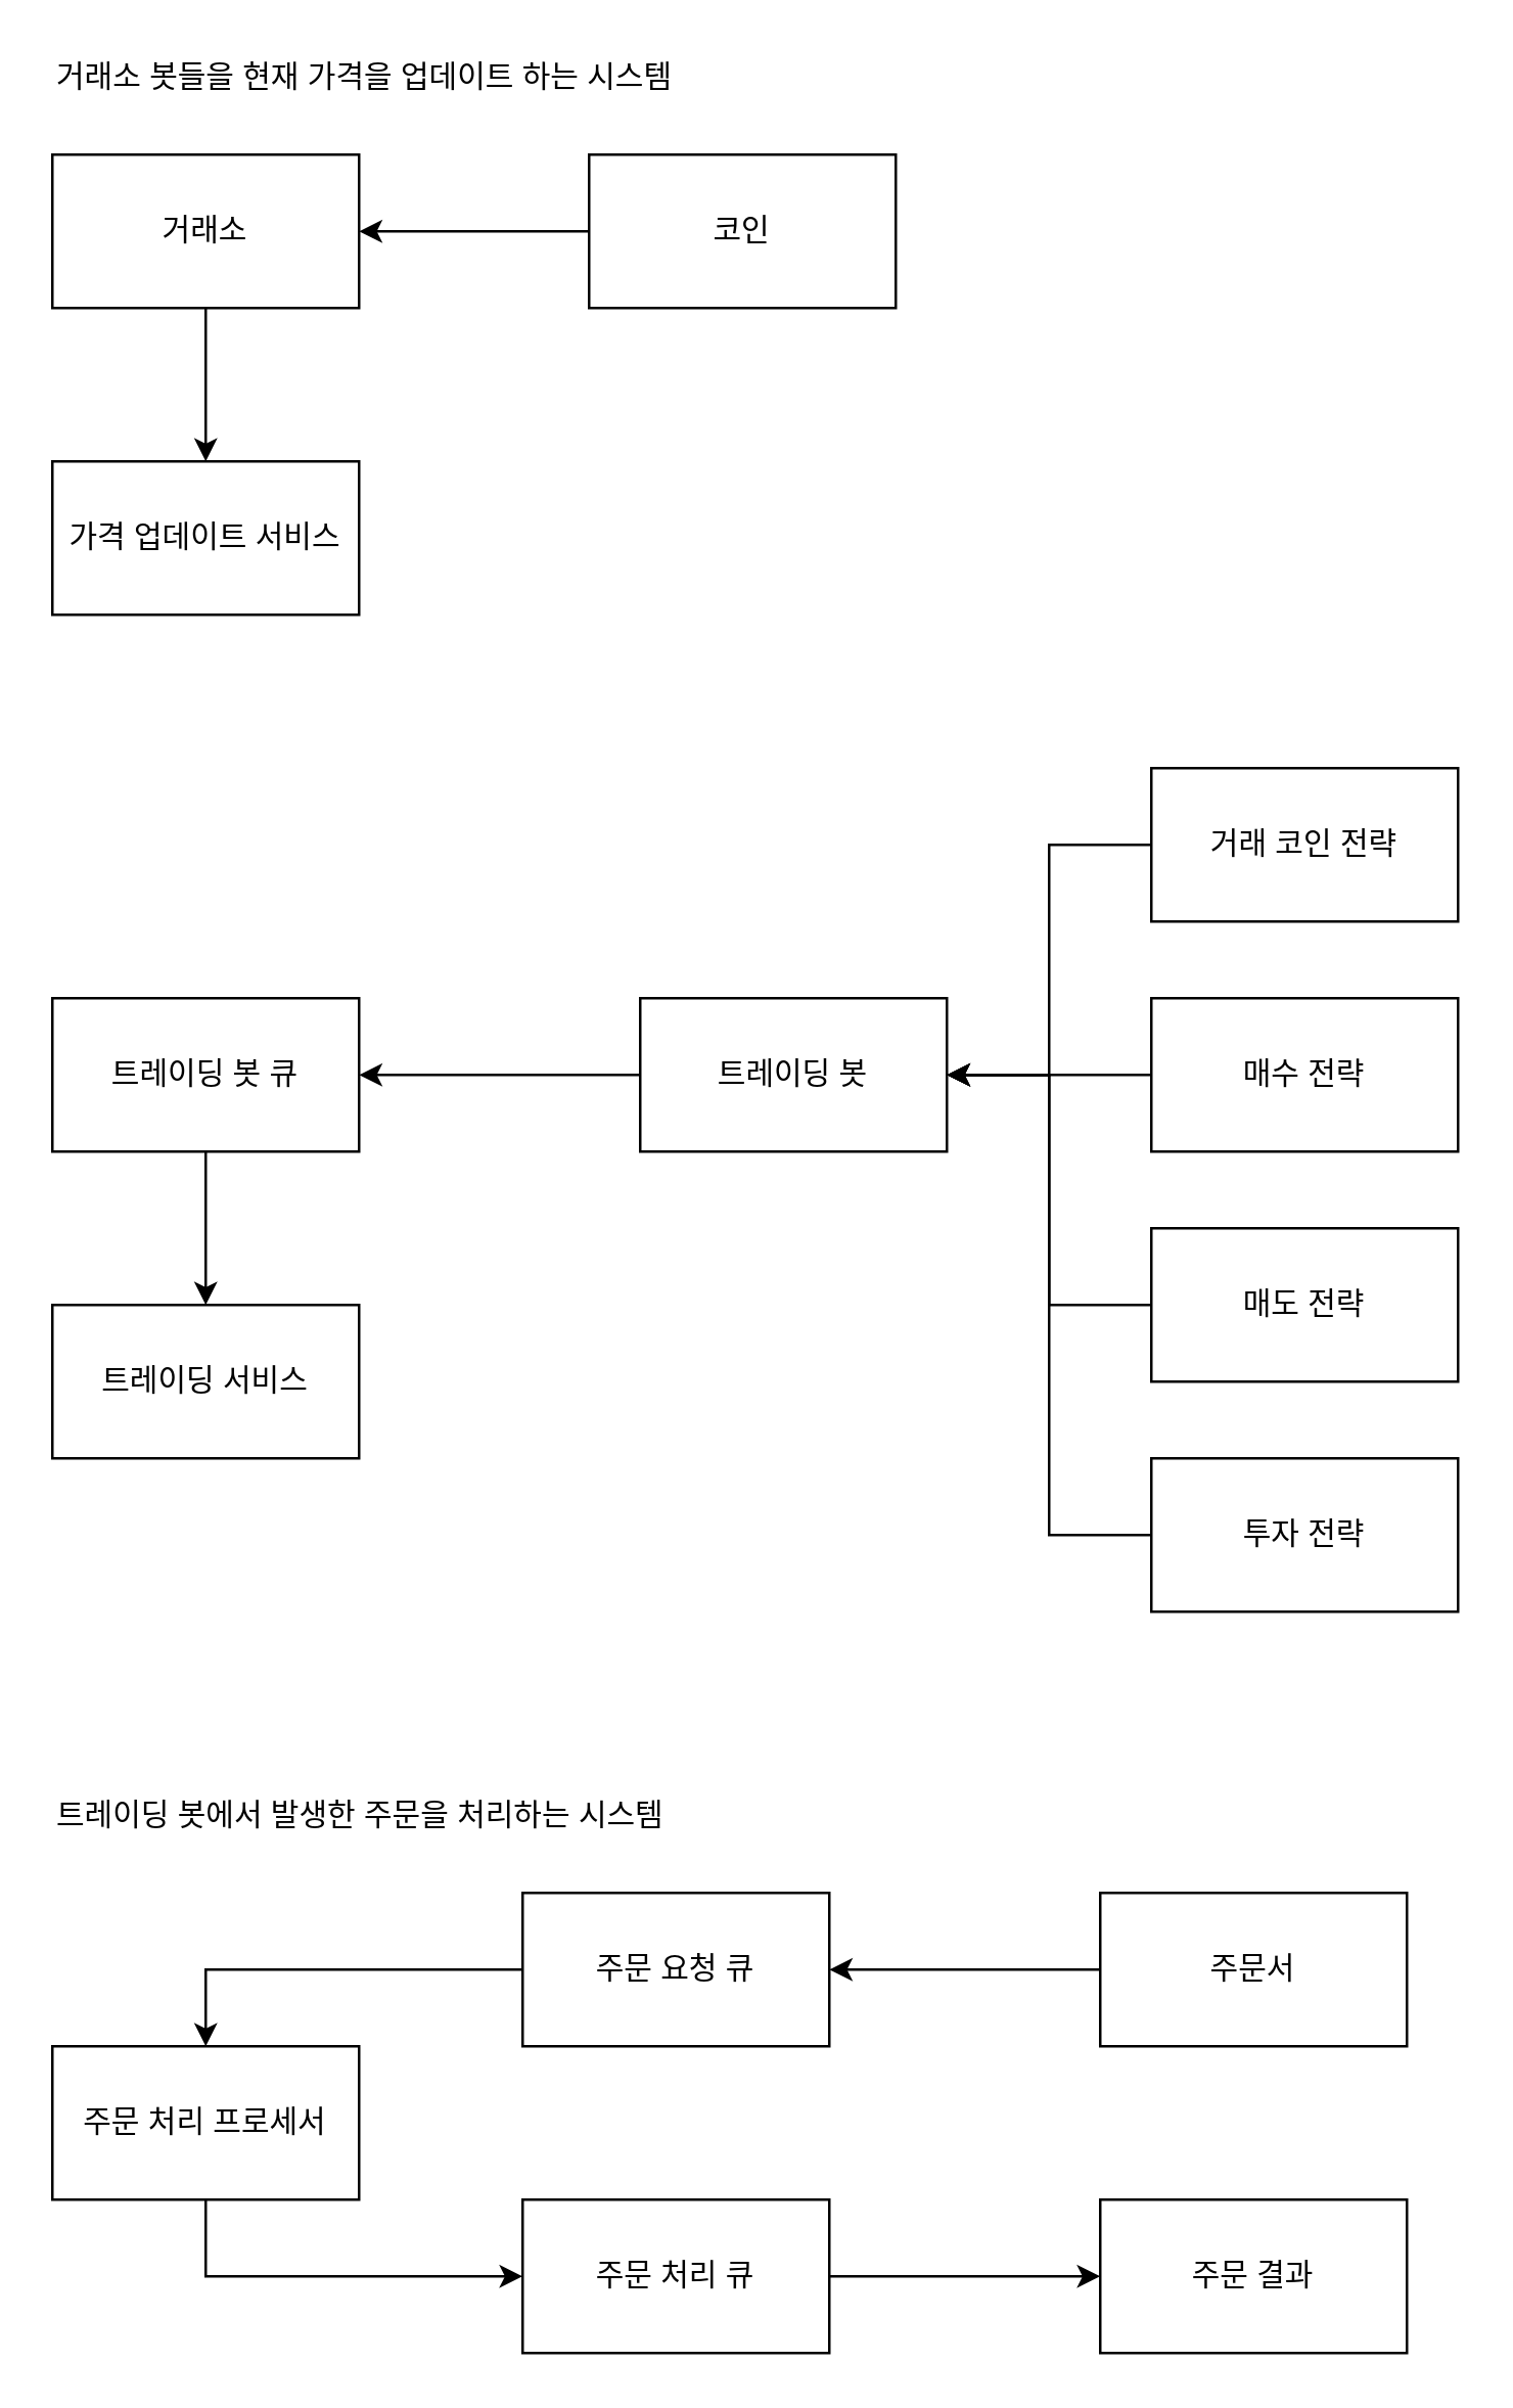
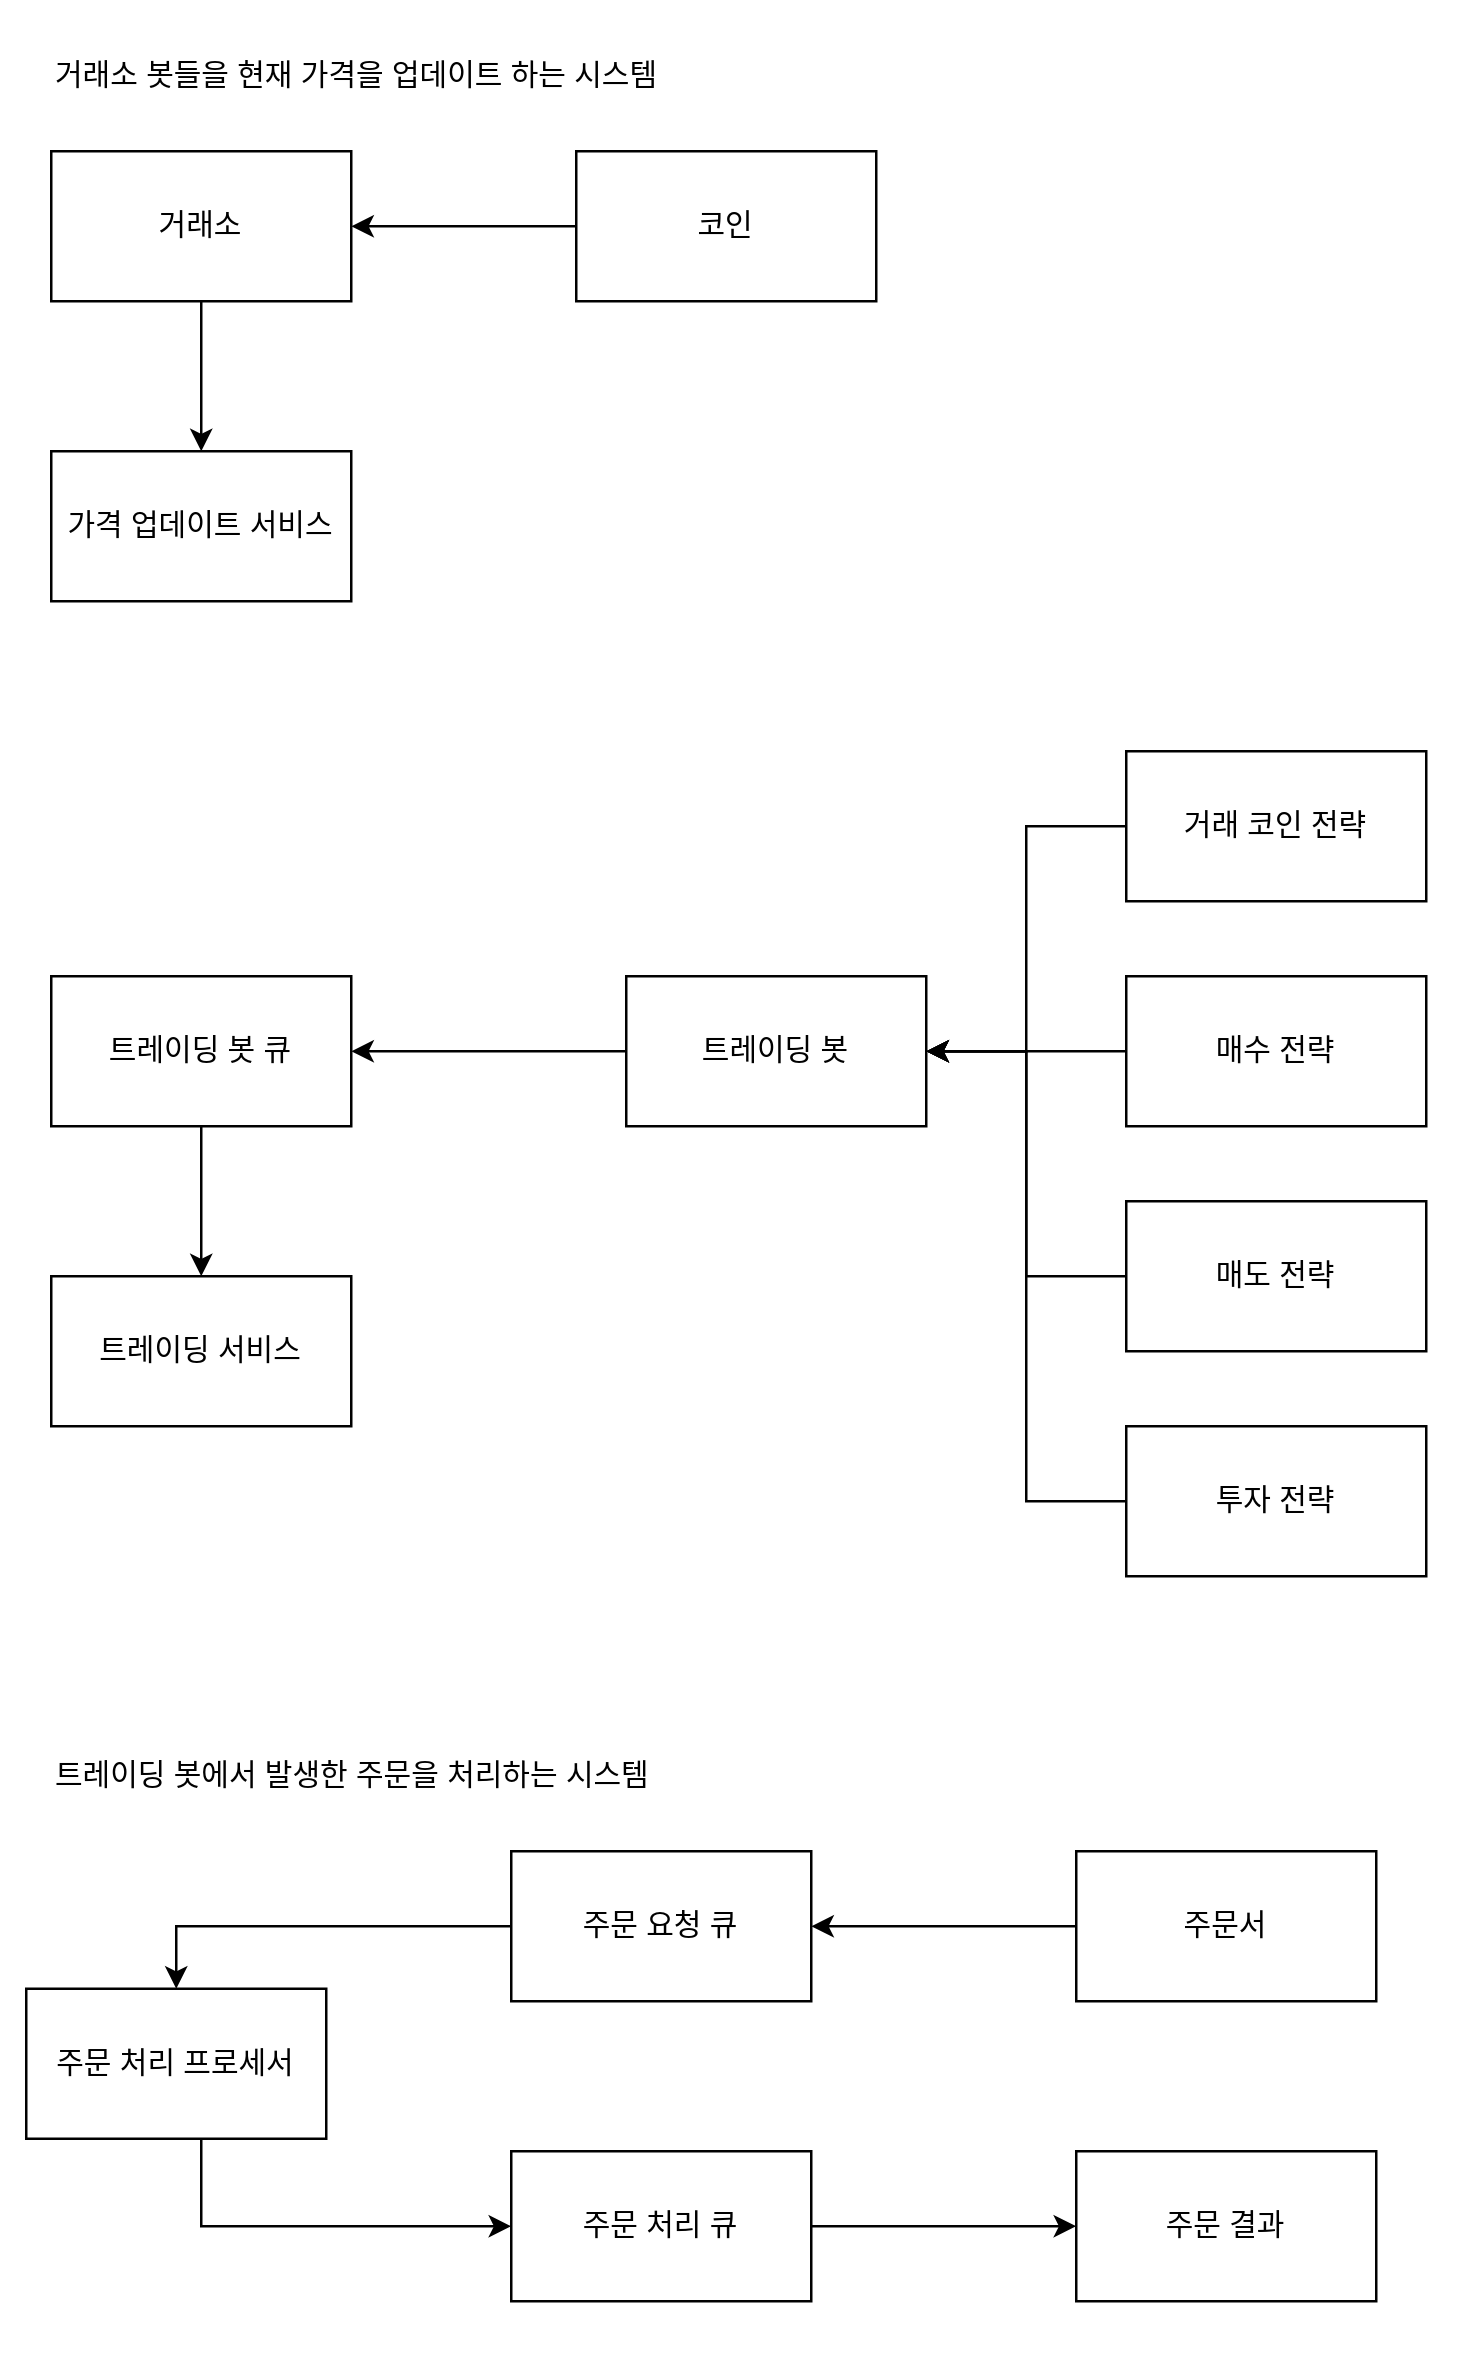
  <mxCell id="0" />
  <mxCell id="1" parent="0" />
  <mxCell id="2" style="edgeStyle=orthogonalEdgeStyle;rounded=0;orthogonalLoop=1;jettySize=auto;html=1;entryX=0.5;entryY=0;entryDx=0;entryDy=0;" edge="1" parent="1" source="3" target="4"><mxGeometry relative="1" as="geometry" /></mxCell>
  <mxCell id="3" value="거래소" style="rounded=0;whiteSpace=wrap;html=1;" vertex="1" parent="1"><mxGeometry x="20" y="60" width="120" height="60" as="geometry" /></mxCell>
  <mxCell id="4" value="가격 업데이트 서비스" style="rounded=0;whiteSpace=wrap;html=1;" vertex="1" parent="1"><mxGeometry x="20" y="180" width="120" height="60" as="geometry" /></mxCell>
  <mxCell id="5" style="edgeStyle=orthogonalEdgeStyle;rounded=0;orthogonalLoop=1;jettySize=auto;html=1;entryX=1;entryY=0.5;entryDx=0;entryDy=0;" edge="1" parent="1" source="6" target="8"><mxGeometry relative="1" as="geometry" /></mxCell>
  <mxCell id="6" value="트레이딩 봇" style="rounded=0;whiteSpace=wrap;html=1;" vertex="1" parent="1"><mxGeometry x="250" y="390" width="120" height="60" as="geometry" /></mxCell>
  <mxCell id="7" style="edgeStyle=orthogonalEdgeStyle;rounded=0;orthogonalLoop=1;jettySize=auto;html=1;entryX=0.5;entryY=0;entryDx=0;entryDy=0;" edge="1" parent="1" source="8" target="9"><mxGeometry relative="1" as="geometry" /></mxCell>
  <mxCell id="8" value="트레이딩 봇 큐" style="rounded=0;whiteSpace=wrap;html=1;" vertex="1" parent="1"><mxGeometry x="20" y="390" width="120" height="60" as="geometry" /></mxCell>
  <mxCell id="9" value="트레이딩 서비스" style="rounded=0;whiteSpace=wrap;html=1;" vertex="1" parent="1"><mxGeometry x="20" y="510" width="120" height="60" as="geometry" /></mxCell>
  <mxCell id="10" style="edgeStyle=orthogonalEdgeStyle;rounded=0;orthogonalLoop=1;jettySize=auto;html=1;entryX=1;entryY=0.5;entryDx=0;entryDy=0;" edge="1" parent="1" source="11" target="6"><mxGeometry relative="1" as="geometry" /></mxCell>
  <mxCell id="11" value="거래 코인 전략" style="rounded=0;whiteSpace=wrap;html=1;" vertex="1" parent="1"><mxGeometry x="450" y="300" width="120" height="60" as="geometry" /></mxCell>
  <mxCell id="12" style="edgeStyle=orthogonalEdgeStyle;rounded=0;orthogonalLoop=1;jettySize=auto;html=1;" edge="1" parent="1" source="13" target="6"><mxGeometry relative="1" as="geometry" /></mxCell>
  <mxCell id="13" value="매수 전략" style="rounded=0;whiteSpace=wrap;html=1;" vertex="1" parent="1"><mxGeometry x="450" y="390" width="120" height="60" as="geometry" /></mxCell>
  <mxCell id="14" style="edgeStyle=orthogonalEdgeStyle;rounded=0;orthogonalLoop=1;jettySize=auto;html=1;" edge="1" parent="1" source="15"><mxGeometry relative="1" as="geometry"><mxPoint x="370" y="420" as="targetPoint" /><Array as="points"><mxPoint x="410" y="510" /><mxPoint x="410" y="420" /></Array></mxGeometry></mxCell>
  <mxCell id="15" value="매도 전략" style="rounded=0;whiteSpace=wrap;html=1;" vertex="1" parent="1"><mxGeometry x="450" y="480" width="120" height="60" as="geometry" /></mxCell>
  <mxCell id="16" style="edgeStyle=orthogonalEdgeStyle;rounded=0;orthogonalLoop=1;jettySize=auto;html=1;entryX=1;entryY=0.5;entryDx=0;entryDy=0;" edge="1" parent="1" source="17" target="6"><mxGeometry relative="1" as="geometry" /></mxCell>
  <mxCell id="17" value="투자 전략" style="rounded=0;whiteSpace=wrap;html=1;" vertex="1" parent="1"><mxGeometry x="450" y="570" width="120" height="60" as="geometry" /></mxCell>
  <mxCell id="18" style="edgeStyle=orthogonalEdgeStyle;rounded=0;orthogonalLoop=1;jettySize=auto;html=1;entryX=0;entryY=0.5;entryDx=0;entryDy=0;" edge="1" parent="1" source="19" target="23"><mxGeometry relative="1" as="geometry"><Array as="points"><mxPoint x="80" y="890" /></Array></mxGeometry></mxCell>
- <mxCell id="19" value="주문 처리 프로세서" style="rounded=0;whiteSpace=wrap;html=1;" vertex="1" parent="1"><mxGeometry x="20" y="800" width="120" height="60" as="geometry" /></mxCell>
+ <mxCell id="19" value="주문 처리 프로세서" style="rounded=0;whiteSpace=wrap;html=1;" vertex="1" parent="1"><mxGeometry x="10" y="795" width="120" height="60" as="geometry" /></mxCell>
  <mxCell id="20" style="edgeStyle=orthogonalEdgeStyle;rounded=0;orthogonalLoop=1;jettySize=auto;html=1;entryX=0.5;entryY=0;entryDx=0;entryDy=0;" edge="1" parent="1" source="21" target="19"><mxGeometry relative="1" as="geometry" /></mxCell>
  <mxCell id="21" value="주문 요청 큐" style="rounded=0;whiteSpace=wrap;html=1;" vertex="1" parent="1"><mxGeometry x="204" y="740" width="120" height="60" as="geometry" /></mxCell>
  <mxCell id="22" style="edgeStyle=orthogonalEdgeStyle;rounded=0;orthogonalLoop=1;jettySize=auto;html=1;entryX=0;entryY=0.5;entryDx=0;entryDy=0;" edge="1" parent="1" source="23" target="26"><mxGeometry relative="1" as="geometry" /></mxCell>
  <mxCell id="23" value="주문 처리 큐" style="rounded=0;whiteSpace=wrap;html=1;" vertex="1" parent="1"><mxGeometry x="204" y="860" width="120" height="60" as="geometry" /></mxCell>
  <mxCell id="24" style="edgeStyle=orthogonalEdgeStyle;rounded=0;orthogonalLoop=1;jettySize=auto;html=1;entryX=1;entryY=0.5;entryDx=0;entryDy=0;" edge="1" parent="1" source="25" target="21"><mxGeometry relative="1" as="geometry" /></mxCell>
  <mxCell id="25" value="주문서" style="rounded=0;whiteSpace=wrap;html=1;" vertex="1" parent="1"><mxGeometry x="430" y="740" width="120" height="60" as="geometry" /></mxCell>
  <mxCell id="26" value="주문 결과" style="rounded=0;whiteSpace=wrap;html=1;" vertex="1" parent="1"><mxGeometry x="430" y="860" width="120" height="60" as="geometry" /></mxCell>
  <mxCell id="27" style="edgeStyle=orthogonalEdgeStyle;rounded=0;orthogonalLoop=1;jettySize=auto;html=1;entryX=1;entryY=0.5;entryDx=0;entryDy=0;" edge="1" parent="1" source="28" target="3"><mxGeometry relative="1" as="geometry" /></mxCell>
  <mxCell id="28" value="코인" style="rounded=0;whiteSpace=wrap;html=1;" vertex="1" parent="1"><mxGeometry x="230" y="60" width="120" height="60" as="geometry" /></mxCell>
  <mxCell id="29" value="거래소 봇들을 현재 가격을 업데이트 하는 시스템" style="text;html=1;strokeColor=none;fillColor=none;align=left;verticalAlign=middle;whiteSpace=wrap;rounded=0;" vertex="1" parent="1"><mxGeometry x="20" y="20" width="270" height="20" as="geometry" /></mxCell>
  <mxCell id="30" value="트레이딩 봇에서 발생한 주문을 처리하는 시스템" style="text;html=1;strokeColor=none;fillColor=none;align=left;verticalAlign=middle;whiteSpace=wrap;rounded=0;" vertex="1" parent="1"><mxGeometry x="20" y="700" width="350" height="20" as="geometry" /></mxCell>
